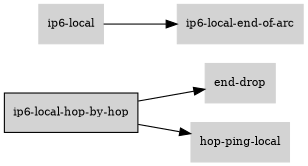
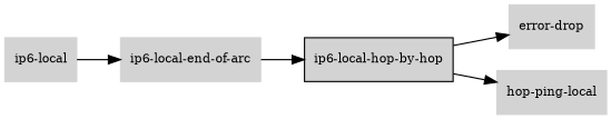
  digraph {
    rankdir=LR
    node [color=lightgray fillcolor=lightgray fontcolor=black fontsize=10 shape=box style=filled]
    edge [fontsize=8]
    "ip6-local-hop-by-hop" [color=black]
-   "error-drop" [label="end-drop"]
+   "error-drop"
    n3 [label="hop-ping-local"]
    "ip6-local"
    "ip6-local-end-of-arc"
    "ip6-local-hop-by-hop" -> "error-drop"
    "ip6-local-hop-by-hop" -> n3
    "ip6-local" -> "ip6-local-end-of-arc"
+   "ip6-local-end-of-arc" -> "ip6-local-hop-by-hop"
  }
